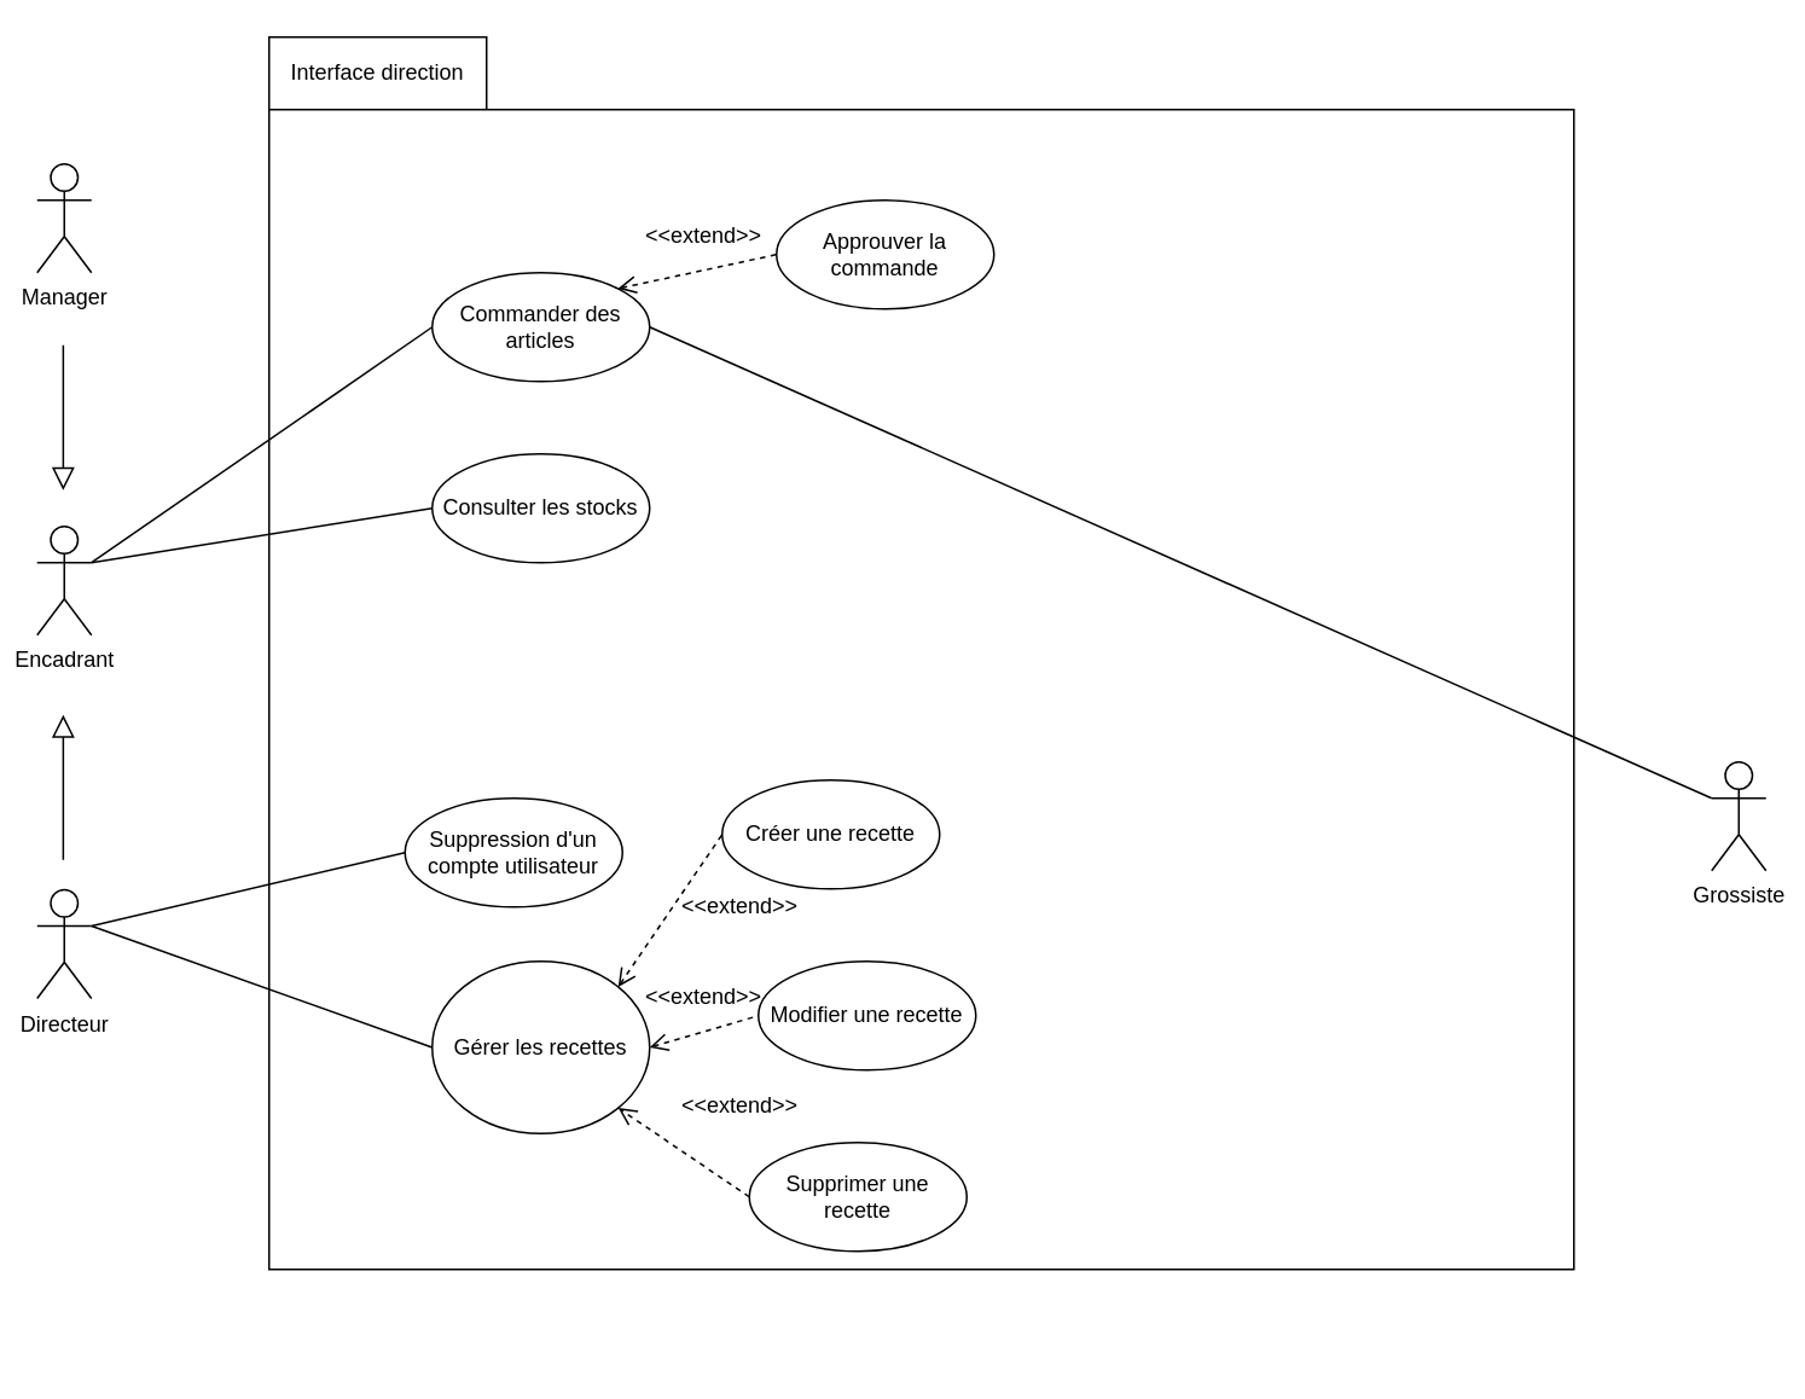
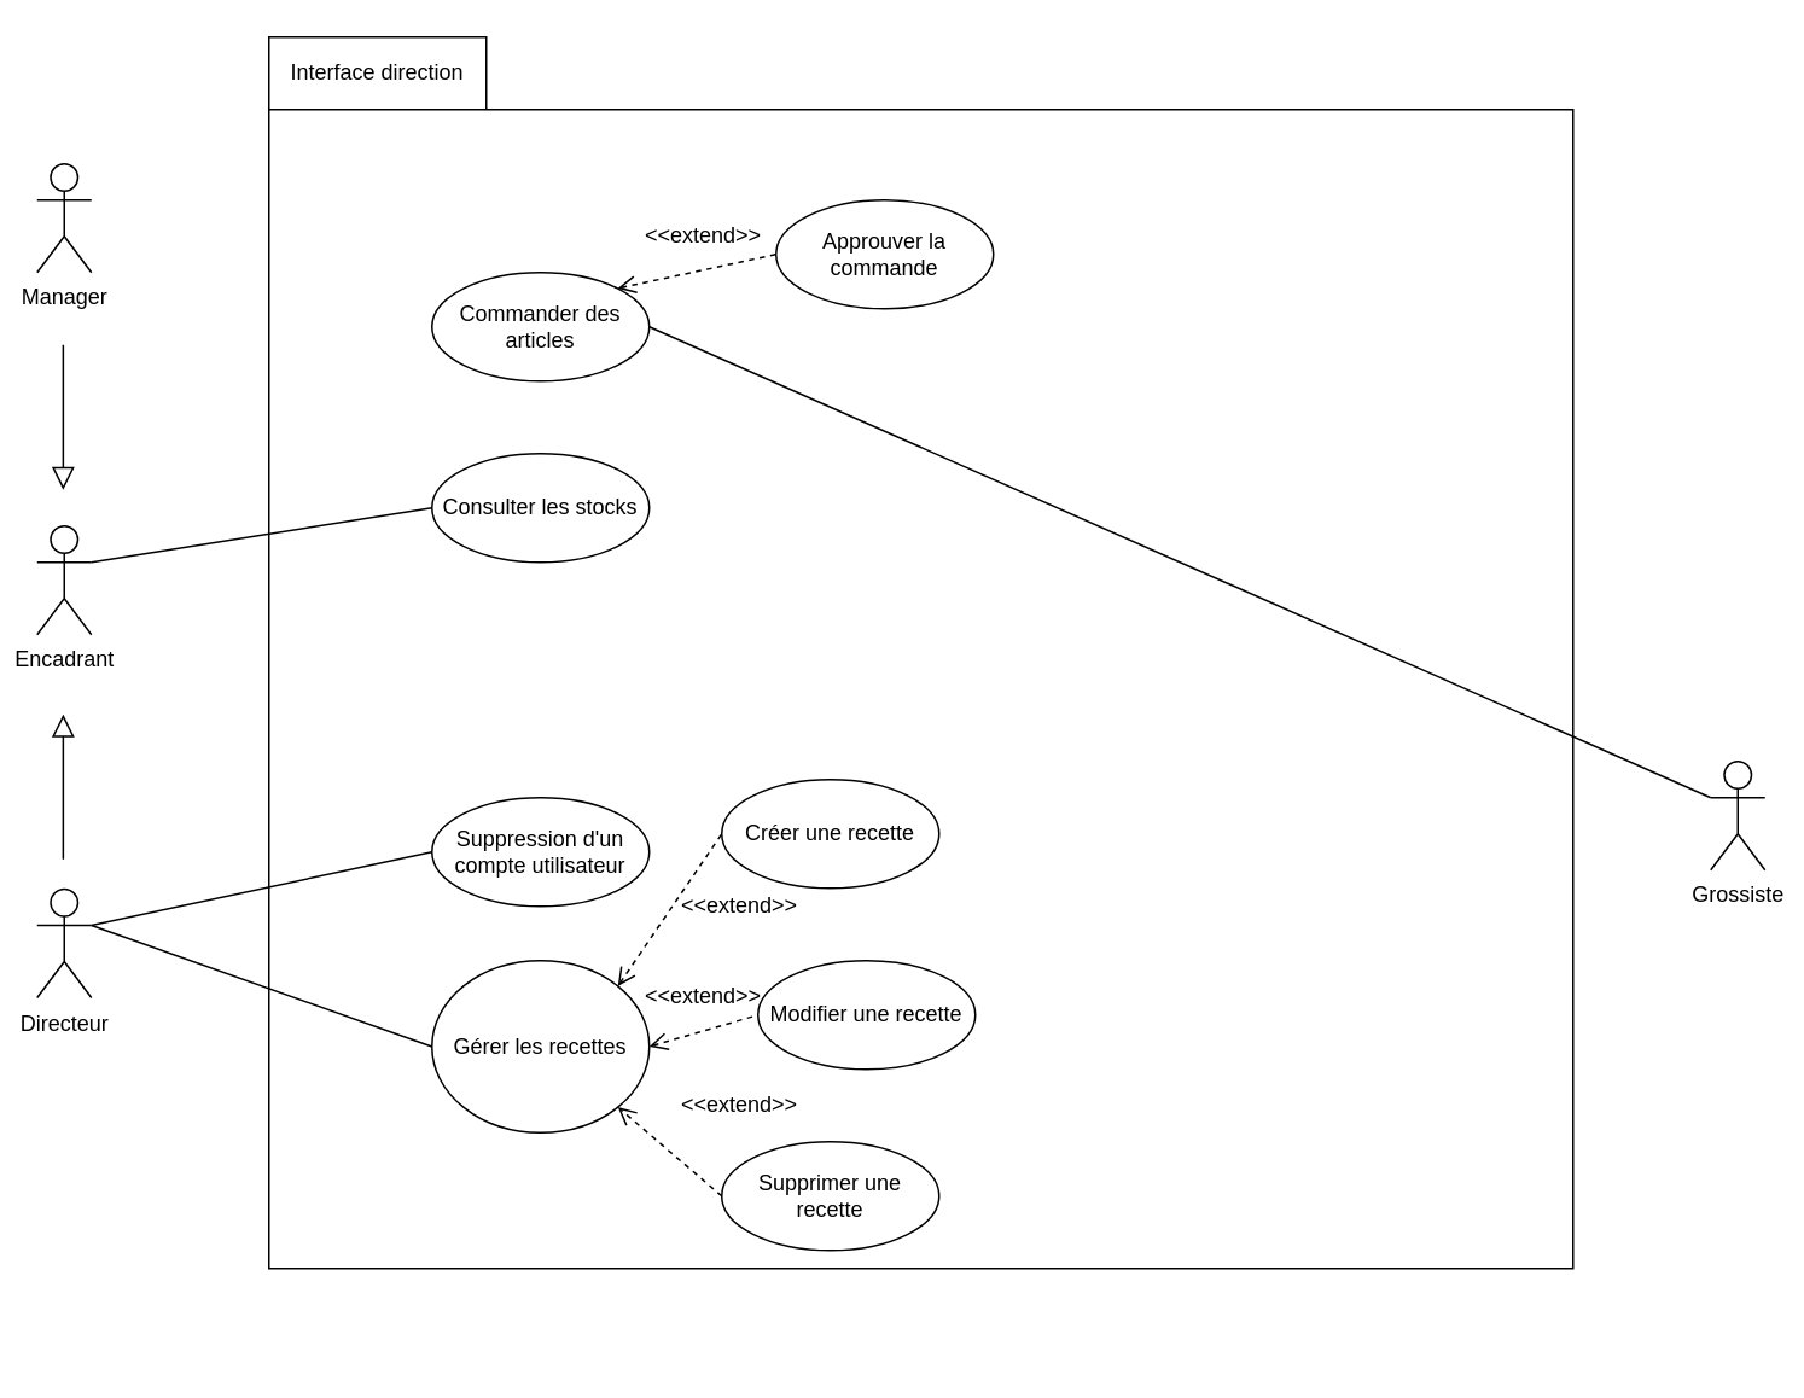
  <mxCell id="0" />
  <mxCell id="1" parent="0" />
  <mxCell id="2" value="" style="group" parent="1" vertex="1" connectable="0"><mxGeometry x="188" y="70" width="786" height="680" as="geometry" /></mxCell>
  <mxCell id="3" value="&lt;div&gt;&lt;br&gt;&lt;/div&gt;&lt;div&gt;&lt;br&gt;&lt;/div&gt;" style="shape=folder;fontStyle=1;spacingTop=10;tabWidth=120;tabHeight=40;tabPosition=left;html=1;fillColor=none;" parent="2" vertex="1"><mxGeometry x="-40" y="-50" width="720" height="680" as="geometry" /></mxCell>
  <mxCell id="4" value="Interface direction" style="text;html=1;strokeColor=none;fillColor=none;align=center;verticalAlign=middle;whiteSpace=wrap;rounded=0;" parent="2" vertex="1"><mxGeometry x="-30" y="-40" width="100" height="20" as="geometry" /></mxCell>
  <mxCell id="5" value="Commander des articles" style="ellipse;whiteSpace=wrap;html=1;fillColor=none;" parent="2" vertex="1"><mxGeometry x="50" y="80" width="120" height="60" as="geometry" /></mxCell>
  <mxCell id="6" value="Grossiste" style="shape=umlActor;verticalLabelPosition=bottom;labelBackgroundColor=#ffffff;verticalAlign=top;html=1;outlineConnect=0;" parent="2" vertex="1"><mxGeometry x="756" y="350" width="30" height="60" as="geometry" /></mxCell>
  <mxCell id="7" value="" style="endArrow=none;html=1;entryX=1;entryY=0.5;entryDx=0;entryDy=0;exitX=0;exitY=0.333;exitDx=0;exitDy=0;exitPerimeter=0;" parent="2" source="6" target="5" edge="1"><mxGeometry width="50" height="50" relative="1" as="geometry"><mxPoint x="256" y="20" as="sourcePoint" /><mxPoint x="306" y="-30" as="targetPoint" /></mxGeometry></mxCell>
  <mxCell id="8" value="Consulter les stocks" style="ellipse;whiteSpace=wrap;html=1;fillColor=none;" parent="2" vertex="1"><mxGeometry x="50" y="180" width="120" height="60" as="geometry" /></mxCell>
  <mxCell id="9" value="Gérer les recettes" style="ellipse;whiteSpace=wrap;html=1;fillColor=none;" parent="2" vertex="1"><mxGeometry x="50" y="460" width="120" height="95" as="geometry" /></mxCell>
  <mxCell id="10" value="Modifier une recette" style="ellipse;whiteSpace=wrap;html=1;fillColor=none;" parent="2" vertex="1"><mxGeometry x="230" y="460" width="120" height="60" as="geometry" /></mxCell>
  <mxCell id="11" value="Créer une recette" style="ellipse;whiteSpace=wrap;html=1;fillColor=none;" parent="2" vertex="1"><mxGeometry x="210" y="360" width="120" height="60" as="geometry" /></mxCell>
- <mxCell id="12" value="Supprimer une recette" style="ellipse;whiteSpace=wrap;html=1;fillColor=none;" parent="2" vertex="1"><mxGeometry x="225" y="560" width="120" height="60" as="geometry" /></mxCell>
+ <mxCell id="12" value="Supprimer une recette" style="ellipse;whiteSpace=wrap;html=1;fillColor=none;" parent="2" vertex="1"><mxGeometry x="210" y="560" width="120" height="60" as="geometry" /></mxCell>
  <mxCell id="13" value="" style="endArrow=none;dashed=1;html=1;exitX=1;exitY=0;exitDx=0;exitDy=0;entryX=0;entryY=0.5;entryDx=0;entryDy=0;startArrow=open;startFill=0;startSize=8;" parent="2" source="9" target="11" edge="1"><mxGeometry width="50" height="50" relative="1" as="geometry"><mxPoint x="290" y="410" as="sourcePoint" /><mxPoint x="340" y="360" as="targetPoint" /></mxGeometry></mxCell>
  <mxCell id="14" value="" style="endArrow=none;dashed=1;html=1;exitX=1;exitY=0.5;exitDx=0;exitDy=0;entryX=0;entryY=0.5;entryDx=0;entryDy=0;startArrow=open;startFill=0;startSize=8;" parent="2" source="9" target="10" edge="1"><mxGeometry width="50" height="50" relative="1" as="geometry"><mxPoint x="170" y="520" as="sourcePoint" /><mxPoint x="340" y="380" as="targetPoint" /></mxGeometry></mxCell>
  <mxCell id="15" value="" style="endArrow=open;dashed=1;html=1;entryX=1;entryY=1;entryDx=0;entryDy=0;exitX=0;exitY=0.5;exitDx=0;exitDy=0;startArrow=none;startFill=0;startSize=6;endSize=8;endFill=0;" parent="2" source="12" target="9" edge="1"><mxGeometry width="50" height="50" relative="1" as="geometry"><mxPoint x="380" y="410" as="sourcePoint" /><mxPoint x="430" y="360" as="targetPoint" /></mxGeometry></mxCell>
  <mxCell id="16" value="&amp;lt;&amp;lt;extend&amp;gt;&amp;gt;" style="text;html=1;strokeColor=none;fillColor=none;align=center;verticalAlign=middle;whiteSpace=wrap;rounded=0;" parent="2" vertex="1"><mxGeometry x="200" y="420" width="40" height="20" as="geometry" /></mxCell>
  <mxCell id="17" value="&amp;lt;&amp;lt;extend&amp;gt;&amp;gt;" style="text;html=1;strokeColor=none;fillColor=none;align=center;verticalAlign=middle;whiteSpace=wrap;rounded=0;" parent="2" vertex="1"><mxGeometry x="180" y="470" width="40" height="20" as="geometry" /></mxCell>
  <mxCell id="18" value="&amp;lt;&amp;lt;extend&amp;gt;&amp;gt;" style="text;html=1;strokeColor=none;fillColor=none;align=center;verticalAlign=middle;whiteSpace=wrap;rounded=0;" parent="2" vertex="1"><mxGeometry x="200" y="530" width="40" height="20" as="geometry" /></mxCell>
  <mxCell id="19" value="Approuver la commande" style="ellipse;whiteSpace=wrap;html=1;fillColor=none;" parent="2" vertex="1"><mxGeometry x="240" y="40" width="120" height="60" as="geometry" /></mxCell>
  <mxCell id="20" value="&amp;lt;&amp;lt;extend&amp;gt;&amp;gt;" style="text;html=1;strokeColor=none;fillColor=none;align=center;verticalAlign=middle;whiteSpace=wrap;rounded=0;" parent="2" vertex="1"><mxGeometry x="180" y="50" width="40" height="20" as="geometry" /></mxCell>
- <mxCell id="21" value="Suppression d'un compte utilisateur" style="ellipse;whiteSpace=wrap;html=1;fillColor=none;" parent="2" vertex="1"><mxGeometry x="35" y="370" width="120" height="60" as="geometry" /></mxCell>
+ <mxCell id="21" value="Suppression d'un compte utilisateur" style="ellipse;whiteSpace=wrap;html=1;fillColor=none;" parent="2" vertex="1"><mxGeometry x="50" y="370" width="120" height="60" as="geometry" /></mxCell>
  <mxCell id="22" value="Manager" style="shape=umlActor;verticalLabelPosition=bottom;labelBackgroundColor=#ffffff;verticalAlign=top;html=1;outlineConnect=0;" parent="1" vertex="1"><mxGeometry x="20" y="90" width="30" height="60" as="geometry" /></mxCell>
  <mxCell id="23" value="&lt;div&gt;Directeur&lt;/div&gt;" style="shape=umlActor;verticalLabelPosition=bottom;labelBackgroundColor=#ffffff;verticalAlign=top;html=1;outlineConnect=0;" parent="1" vertex="1"><mxGeometry x="20" y="490.5" width="30" height="60" as="geometry" /></mxCell>
  <mxCell id="24" value="Encadrant" style="shape=umlActor;verticalLabelPosition=bottom;labelBackgroundColor=#ffffff;verticalAlign=top;html=1;outlineConnect=0;" parent="1" vertex="1"><mxGeometry x="20" y="290" width="30" height="60" as="geometry" /></mxCell>
  <mxCell id="25" value="" style="endArrow=block;html=1;endFill=0;endSize=10;" parent="1" edge="1"><mxGeometry width="50" height="50" relative="1" as="geometry"><mxPoint x="34.41" y="474" as="sourcePoint" /><mxPoint x="34.41" y="394" as="targetPoint" /></mxGeometry></mxCell>
  <mxCell id="26" value="" style="endArrow=none;html=1;exitX=1;exitY=0.333;exitDx=0;exitDy=0;exitPerimeter=0;entryX=0;entryY=0.5;entryDx=0;entryDy=0;" parent="1" source="24" target="8" edge="1"><mxGeometry width="50" height="50" relative="1" as="geometry"><mxPoint x="388" y="380" as="sourcePoint" /><mxPoint x="438" y="330" as="targetPoint" /></mxGeometry></mxCell>
- <mxCell id="27" value="" style="endArrow=none;html=1;entryX=0;entryY=0.5;entryDx=0;entryDy=0;exitX=1;exitY=0.333;exitDx=0;exitDy=0;exitPerimeter=0;" parent="1" source="24" target="5" edge="1"><mxGeometry width="50" height="50" relative="1" as="geometry"><mxPoint x="518" y="380" as="sourcePoint" /><mxPoint x="568" y="330" as="targetPoint" /></mxGeometry></mxCell>
  <mxCell id="28" value="" style="endArrow=none;html=1;entryX=0;entryY=0.5;entryDx=0;entryDy=0;exitX=1;exitY=0.333;exitDx=0;exitDy=0;exitPerimeter=0;" parent="1" source="23" target="9" edge="1"><mxGeometry width="50" height="50" relative="1" as="geometry"><mxPoint x="28" y="380" as="sourcePoint" /><mxPoint x="528" y="430" as="targetPoint" /></mxGeometry></mxCell>
  <mxCell id="29" value="" style="endArrow=none;dashed=1;html=1;exitX=1;exitY=0;exitDx=0;exitDy=0;endFill=0;startSize=8;endSize=8;startArrow=open;startFill=0;" parent="1" source="5" edge="1"><mxGeometry width="50" height="50" relative="1" as="geometry"><mxPoint x="478" y="180" as="sourcePoint" /><mxPoint x="428" y="140" as="targetPoint" /></mxGeometry></mxCell>
  <mxCell id="30" value="" style="endArrow=none;html=1;entryX=0;entryY=0.5;entryDx=0;entryDy=0;exitX=1;exitY=0.333;exitDx=0;exitDy=0;exitPerimeter=0;" parent="1" source="23" target="21" edge="1"><mxGeometry width="50" height="50" relative="1" as="geometry"><mxPoint x="-2" y="470" as="sourcePoint" /><mxPoint x="528" y="330" as="targetPoint" /></mxGeometry></mxCell>
  <mxCell id="31" value="" style="endArrow=block;html=1;endFill=0;endSize=10;" edge="1" parent="1"><mxGeometry width="50" height="50" relative="1" as="geometry"><mxPoint x="34.41" y="190" as="sourcePoint" /><mxPoint x="34.41" y="270" as="targetPoint" /></mxGeometry></mxCell>
